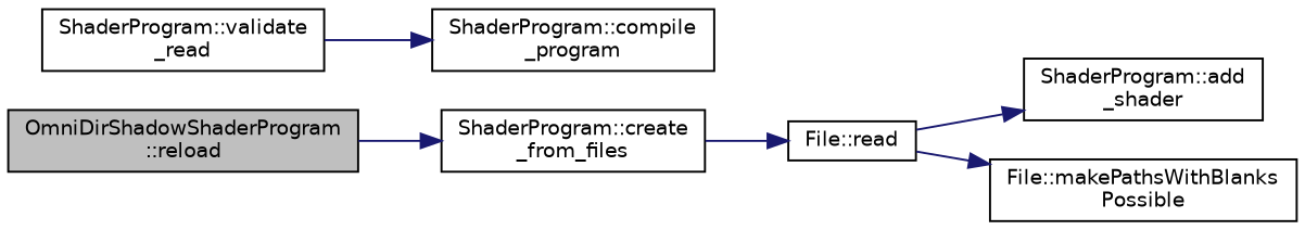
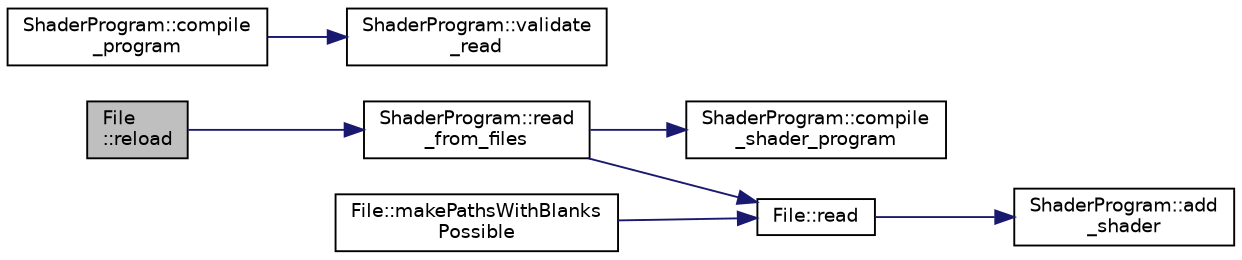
  digraph {
    rankdir=LR
    node [color=black fontname=Helvetica fontsize=10 shape=record]
    edge [color=midnightblue fontname=Helvetica fontsize=10 labelfontname=Helvetica labelfontsize=10 style=solid]
-   n1 [fillcolor=grey75 fontcolor=black height=0.2 label="OmniDirShadowShaderProgram\l::reload" style=filled width=0.4]
-   n2 [height=0.2 label="ShaderProgram::create\l_from_files" width=0.4]
+   n1 [fillcolor=grey75 fontcolor=black height=0.2 label="File\l::reload" style=filled width=0.4]
+   n2 [height=0.2 label="ShaderProgram::read\l_from_files" width=0.4]
+   n3 [height=0.2 label="ShaderProgram::compile\l_shader_program" width=0.4]
    n4 [height=0.2 label="File::read" width=0.4]
    n5 [height=0.2 label="ShaderProgram::add\l_shader" width=0.4]
    n6 [height=0.2 label="File::makePathsWithBlanks\lPossible" width=0.4]
    n7 [height=0.2 label="ShaderProgram::compile\l_program" width=0.4]
    n8 [height=0.2 label="ShaderProgram::validate\l_read" width=0.4]
    n1 -> n2
+   n2 -> n3
    n2 -> n4
    n4 -> n5
-   n4 -> n6
-   n8 -> n7
+   n6 -> n4
+   n7 -> n8
  }
